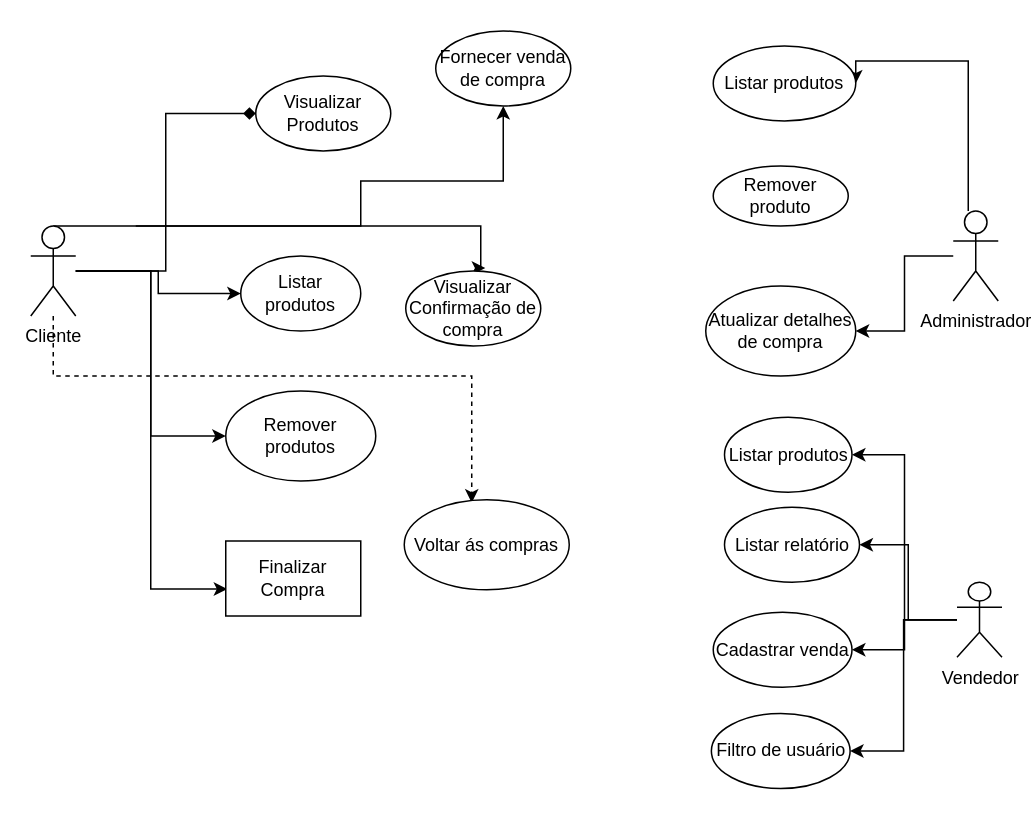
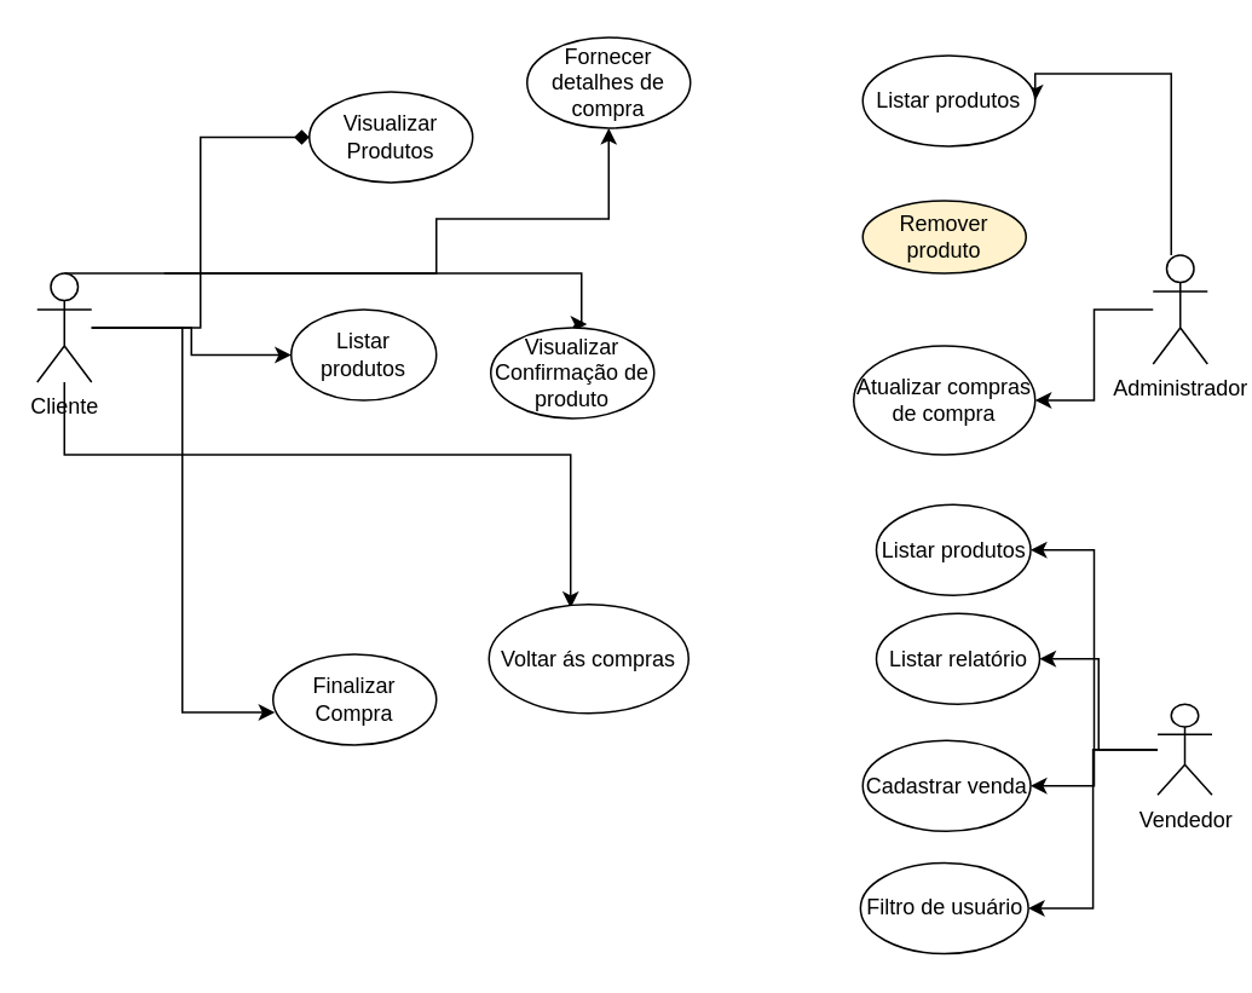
  <mxCell id="0" />
  <mxCell id="1" parent="0" />
  <mxCell id="2" value="" style="edgeStyle=orthogonalEdgeStyle;rounded=0;orthogonalLoop=1;jettySize=auto;html=1;" parent="1" source="9" target="14" edge="1"><mxGeometry relative="1" as="geometry" /></mxCell>
  <mxCell id="3" style="edgeStyle=orthogonalEdgeStyle;rounded=0;orthogonalLoop=1;jettySize=auto;html=1;entryX=0;entryY=0.5;entryDx=0;entryDy=0;endArrow=diamond;" parent="1" source="9" target="13" edge="1"><mxGeometry relative="1" as="geometry" /></mxCell>
- <mxCell id="4" style="edgeStyle=orthogonalEdgeStyle;rounded=0;orthogonalLoop=1;jettySize=auto;html=1;entryX=0;entryY=0.5;entryDx=0;entryDy=0;" parent="1" source="9" target="15" edge="1"><mxGeometry relative="1" as="geometry" /></mxCell>
  <mxCell id="5" style="edgeStyle=orthogonalEdgeStyle;rounded=0;orthogonalLoop=1;jettySize=auto;html=1;entryX=0.011;entryY=0.64;entryDx=0;entryDy=0;entryPerimeter=0;" parent="1" source="9" target="16" edge="1"><mxGeometry relative="1" as="geometry" /></mxCell>
  <mxCell id="6" style="edgeStyle=orthogonalEdgeStyle;rounded=0;orthogonalLoop=1;jettySize=auto;html=1;entryX=0.5;entryY=1;entryDx=0;entryDy=0;" parent="1" target="17" edge="1"><mxGeometry relative="1" as="geometry"><Array as="points"><mxPoint x="240" y="150" /><mxPoint x="240" y="120" /><mxPoint x="335" y="120" /></Array><mxPoint x="90" y="150" as="sourcePoint" /><mxPoint x="390" y="55" as="targetPoint" /></mxGeometry></mxCell>
  <mxCell id="7" style="edgeStyle=orthogonalEdgeStyle;rounded=0;orthogonalLoop=1;jettySize=auto;html=1;entryX=0.589;entryY=-0.04;entryDx=0;entryDy=0;entryPerimeter=0;exitX=0.5;exitY=0;exitDx=0;exitDy=0;exitPerimeter=0;" parent="1" source="9" target="18" edge="1"><mxGeometry relative="1" as="geometry"><Array as="points"><mxPoint x="320" y="150" /><mxPoint x="320" y="178" /></Array></mxGeometry></mxCell>
- <mxCell id="8" style="edgeStyle=orthogonalEdgeStyle;rounded=0;orthogonalLoop=1;jettySize=auto;html=1;entryX=0.409;entryY=0.033;entryDx=0;entryDy=0;entryPerimeter=0;dashed=1;" parent="1" source="9" target="19" edge="1"><mxGeometry relative="1" as="geometry"><Array as="points"><mxPoint x="35" y="250" /><mxPoint x="314" y="250" /></Array></mxGeometry></mxCell>
+ <mxCell id="8" style="edgeStyle=orthogonalEdgeStyle;rounded=0;orthogonalLoop=1;jettySize=auto;html=1;entryX=0.409;entryY=0.033;entryDx=0;entryDy=0;entryPerimeter=0;" parent="1" source="9" target="19" edge="1"><mxGeometry relative="1" as="geometry"><Array as="points"><mxPoint x="35" y="250" /><mxPoint x="314" y="250" /></Array></mxGeometry></mxCell>
  <mxCell id="9" value="Cliente" style="shape=umlActor;verticalLabelPosition=bottom;verticalAlign=top;html=1;" parent="1" vertex="1"><mxGeometry x="20" y="150" width="30" height="60" as="geometry" /></mxCell>
  <mxCell id="10" value="" style="edgeStyle=orthogonalEdgeStyle;rounded=0;orthogonalLoop=1;jettySize=auto;html=1;" parent="1" source="12" target="22" edge="1"><mxGeometry relative="1" as="geometry" /></mxCell>
  <mxCell id="11" style="edgeStyle=orthogonalEdgeStyle;rounded=0;orthogonalLoop=1;jettySize=auto;html=1;entryX=1;entryY=0.5;entryDx=0;entryDy=0;" parent="1" source="12" target="20" edge="1"><mxGeometry relative="1" as="geometry"><Array as="points"><mxPoint x="645" y="40" /></Array></mxGeometry></mxCell>
  <mxCell id="12" value="Administrador" style="shape=umlActor;verticalLabelPosition=bottom;verticalAlign=top;html=1;" parent="1" vertex="1"><mxGeometry x="635" y="140" width="30" height="60" as="geometry" /></mxCell>
  <mxCell id="13" value="Visualizar Produtos" style="ellipse;whiteSpace=wrap;html=1;" parent="1" vertex="1"><mxGeometry x="170" y="50" width="90" height="50" as="geometry" /></mxCell>
  <mxCell id="14" value="Listar produtos" style="ellipse;whiteSpace=wrap;html=1;" parent="1" vertex="1"><mxGeometry x="160" y="170" width="80" height="50" as="geometry" /></mxCell>
- <mxCell id="15" value="Remover produtos" style="ellipse;whiteSpace=wrap;html=1;" parent="1" vertex="1"><mxGeometry x="150" y="260" width="100" height="60" as="geometry" /></mxCell>
- <mxCell id="16" value="Finalizar Compra" style="whiteSpace=wrap;html=1;rounded=0;" parent="1" vertex="1"><mxGeometry x="150" y="360" width="90" height="50" as="geometry" /></mxCell>
- <mxCell id="17" value="Fornecer venda de compra" style="ellipse;whiteSpace=wrap;html=1;" parent="1" vertex="1"><mxGeometry x="290" y="20" width="90" height="50" as="geometry" /></mxCell>
- <mxCell id="18" value="Visualizar Confirmação de compra" style="ellipse;whiteSpace=wrap;html=1;" parent="1" vertex="1"><mxGeometry x="270" y="180" width="90" height="50" as="geometry" /></mxCell>
+ <mxCell id="16" value="Finalizar Compra" style="ellipse;whiteSpace=wrap;html=1;" parent="1" vertex="1"><mxGeometry x="150" y="360" width="90" height="50" as="geometry" /></mxCell>
+ <mxCell id="17" value="Fornecer detalhes de compra" style="ellipse;whiteSpace=wrap;html=1;" parent="1" vertex="1"><mxGeometry x="290" y="20" width="90" height="50" as="geometry" /></mxCell>
+ <mxCell id="18" value="Visualizar Confirmação de produto" style="ellipse;whiteSpace=wrap;html=1;" parent="1" vertex="1"><mxGeometry x="270" y="180" width="90" height="50" as="geometry" /></mxCell>
  <mxCell id="19" value="Voltar ás compras" style="ellipse;whiteSpace=wrap;html=1;" parent="1" vertex="1"><mxGeometry x="269" y="332.5" width="110" height="60" as="geometry" /></mxCell>
  <mxCell id="20" value="Listar produtos" style="ellipse;whiteSpace=wrap;html=1;" parent="1" vertex="1"><mxGeometry x="475" y="30" width="95" height="50" as="geometry" /></mxCell>
- <mxCell id="21" value="Remover produto" style="ellipse;whiteSpace=wrap;html=1;" parent="1" vertex="1"><mxGeometry x="475" y="110" width="90" height="40" as="geometry" /></mxCell>
- <mxCell id="22" value="Atualizar detalhes de compra" style="ellipse;whiteSpace=wrap;html=1;" parent="1" vertex="1"><mxGeometry x="470" y="190" width="100" height="60" as="geometry" /></mxCell>
+ <mxCell id="21" value="Remover produto" style="ellipse;whiteSpace=wrap;html=1;fillColor=#fff2cc;" parent="1" vertex="1"><mxGeometry x="475" y="110" width="90" height="40" as="geometry" /></mxCell>
+ <mxCell id="22" value="Atualizar compras de compra" style="ellipse;whiteSpace=wrap;html=1;" parent="1" vertex="1"><mxGeometry x="470" y="190" width="100" height="60" as="geometry" /></mxCell>
  <mxCell id="23" style="edgeStyle=orthogonalEdgeStyle;rounded=0;orthogonalLoop=1;jettySize=auto;html=1;entryX=1;entryY=0.5;entryDx=0;entryDy=0;" parent="1" source="27" target="29" edge="1"><mxGeometry relative="1" as="geometry"><mxPoint x="577.5" y="367.5" as="targetPoint" /></mxGeometry></mxCell>
  <mxCell id="24" style="edgeStyle=orthogonalEdgeStyle;rounded=0;orthogonalLoop=1;jettySize=auto;html=1;entryX=1;entryY=0.5;entryDx=0;entryDy=0;" parent="1" source="27" target="28" edge="1"><mxGeometry relative="1" as="geometry" /></mxCell>
  <mxCell id="25" style="edgeStyle=orthogonalEdgeStyle;rounded=0;orthogonalLoop=1;jettySize=auto;html=1;entryX=1;entryY=0.5;entryDx=0;entryDy=0;" parent="1" source="27" target="31" edge="1"><mxGeometry relative="1" as="geometry"><mxPoint x="575" y="492.5" as="targetPoint" /></mxGeometry></mxCell>
  <mxCell id="26" style="edgeStyle=orthogonalEdgeStyle;rounded=0;orthogonalLoop=1;jettySize=auto;html=1;entryX=1;entryY=0.5;entryDx=0;entryDy=0;" parent="1" source="27" target="30" edge="1"><mxGeometry relative="1" as="geometry" /></mxCell>
  <mxCell id="27" value="Vendedor" style="shape=umlActor;verticalLabelPosition=bottom;verticalAlign=top;html=1;" parent="1" vertex="1"><mxGeometry x="637.5" y="387.5" width="30" height="50" as="geometry" /></mxCell>
  <mxCell id="28" value="Listar produtos" style="ellipse;whiteSpace=wrap;html=1;" parent="1" vertex="1"><mxGeometry x="482.5" y="277.5" width="85" height="50" as="geometry" /></mxCell>
  <mxCell id="29" value="Listar relatório" style="ellipse;whiteSpace=wrap;html=1;" parent="1" vertex="1"><mxGeometry x="482.5" y="337.5" width="90" height="50" as="geometry" /></mxCell>
  <mxCell id="30" value="Cadastrar venda" style="ellipse;whiteSpace=wrap;html=1;" parent="1" vertex="1"><mxGeometry x="475" y="407.5" width="92.5" height="50" as="geometry" /></mxCell>
  <mxCell id="31" value="Filtro de usuário" style="ellipse;whiteSpace=wrap;html=1;" parent="1" vertex="1"><mxGeometry x="473.75" y="475" width="92.5" height="50" as="geometry" /></mxCell>
